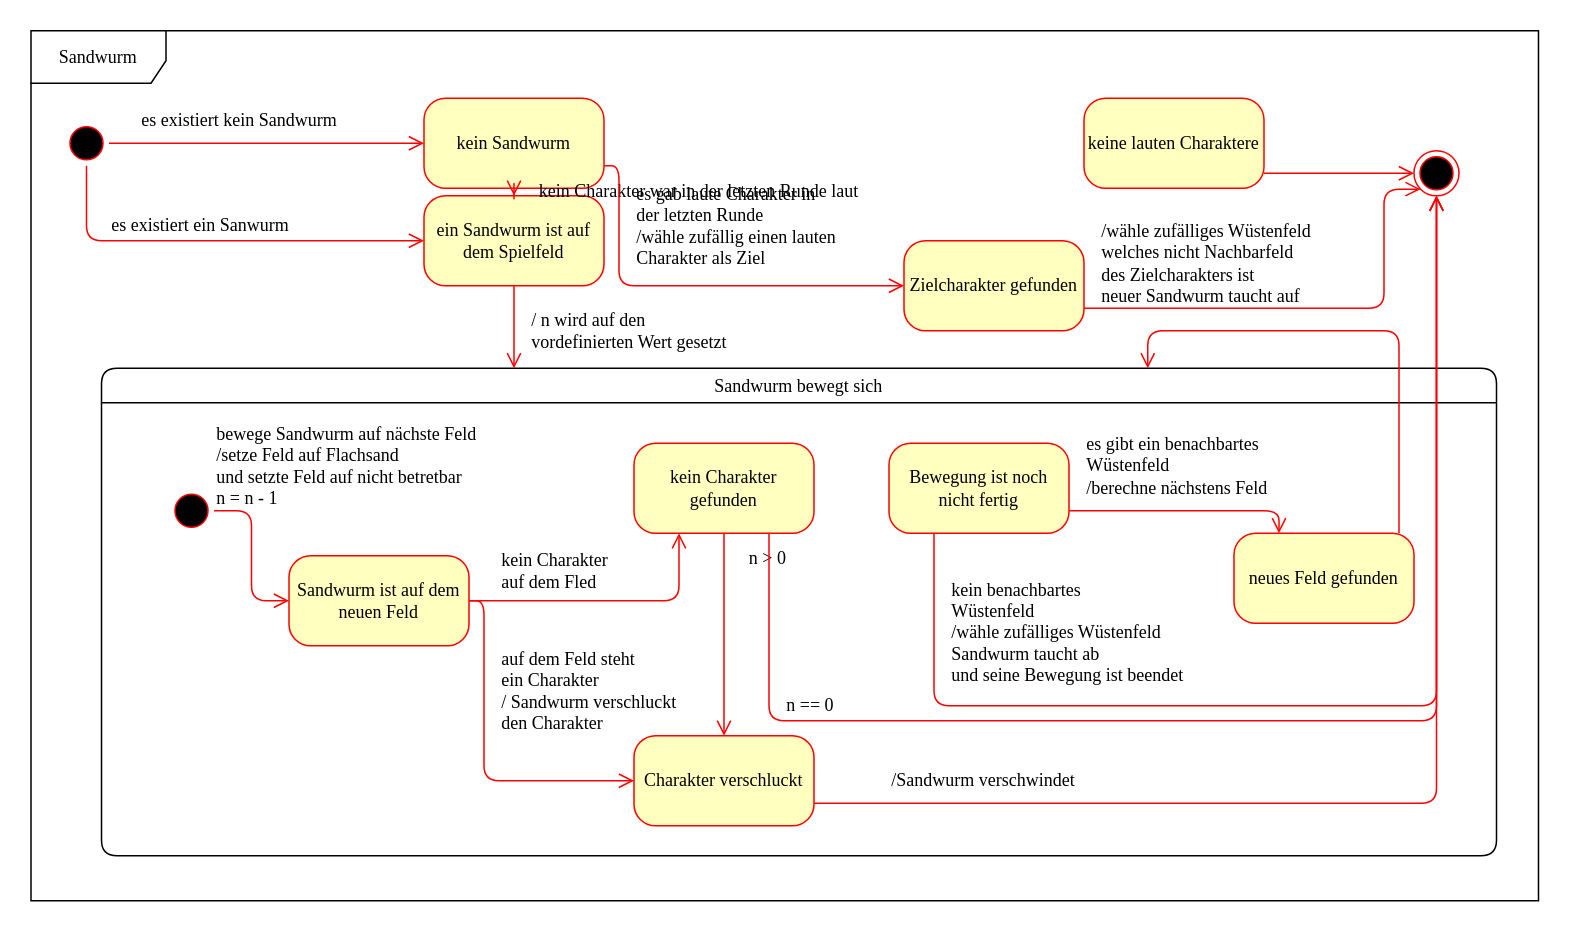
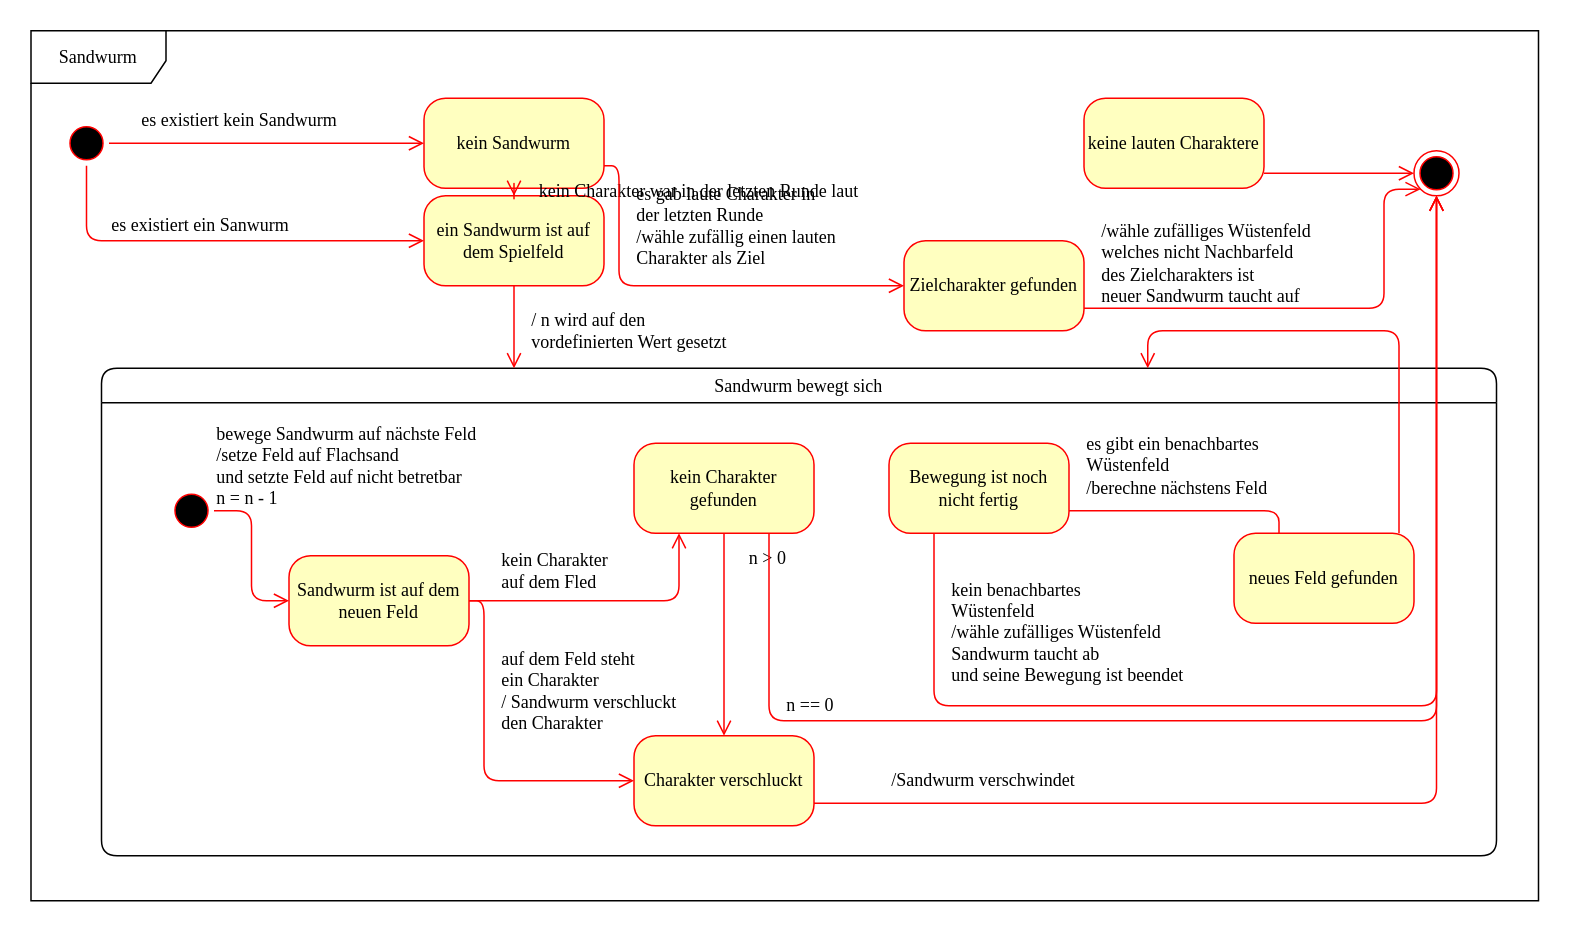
  <mxCell id="0" />
  <mxCell id="1" parent="0" />
  <mxCell id="2" value="Sandwurm" style="shape=umlFrame;whiteSpace=wrap;html=1;rounded=1;shadow=0;comic=0;labelBackgroundColor=none;strokeWidth=1;fontFamily=Verdana;fontSize=12;align=center;width=90;height=35;" parent="1" vertex="1"><mxGeometry x="20" y="20" width="1005" height="580" as="geometry" /></mxCell>
  <mxCell id="3" value="" style="ellipse;html=1;shape=startState;fillColor=#000000;strokeColor=#ff0000;rounded=1;shadow=0;comic=0;labelBackgroundColor=none;fontFamily=Verdana;fontSize=12;fontColor=#000000;align=center;direction=south;" parent="1" vertex="1"><mxGeometry x="42" y="80" width="30" height="30" as="geometry" /></mxCell>
  <mxCell id="4" value="ein Sandwurm ist auf dem Spielfeld" style="rounded=1;whiteSpace=wrap;html=1;arcSize=24;fillColor=#ffffc0;strokeColor=#ff0000;shadow=0;comic=0;labelBackgroundColor=none;fontFamily=Verdana;fontSize=12;fontColor=#000000;align=center;" parent="1" vertex="1"><mxGeometry x="282" y="130" width="120" height="60" as="geometry" /></mxCell>
  <mxCell id="5" value="kein Sandwurm" style="rounded=1;whiteSpace=wrap;html=1;arcSize=24;fillColor=#ffffc0;strokeColor=#ff0000;shadow=0;comic=0;labelBackgroundColor=none;fontFamily=Verdana;fontSize=12;fontColor=#000000;align=center;" parent="1" vertex="1"><mxGeometry x="282" y="65" width="120" height="60" as="geometry" /></mxCell>
  <mxCell id="6" value="Zielcharakter gefunden" style="rounded=1;whiteSpace=wrap;html=1;arcSize=24;fillColor=#ffffc0;strokeColor=#ff0000;shadow=0;comic=0;labelBackgroundColor=none;fontFamily=Verdana;fontSize=12;fontColor=#000000;align=center;" parent="1" vertex="1"><mxGeometry x="602" y="160" width="120" height="60" as="geometry" /></mxCell>
  <mxCell id="7" value="&lt;span style=&quot;font-weight: normal&quot;&gt;Sandwurm bewegt sich&lt;/span&gt;" style="swimlane;whiteSpace=wrap;html=1;rounded=1;shadow=0;comic=0;labelBackgroundColor=none;strokeWidth=1;fontFamily=Verdana;fontSize=12;align=center;startSize=23;" parent="1" vertex="1"><mxGeometry x="67" y="245" width="930" height="325" as="geometry" /></mxCell>
  <mxCell id="8" value="Sandwurm ist auf dem neuen Feld" style="rounded=1;whiteSpace=wrap;html=1;arcSize=24;fillColor=#ffffc0;strokeColor=#ff0000;shadow=0;comic=0;labelBackgroundColor=none;fontFamily=Verdana;fontSize=12;fontColor=#000000;align=center;" parent="7" vertex="1"><mxGeometry x="125" y="125" width="120" height="60" as="geometry" /></mxCell>
  <mxCell id="9" value="bewege Sandwurm auf nächste Feld&lt;br&gt;/setze Feld auf Flachsand&lt;br&gt;und setzte Feld auf nicht betretbar&lt;br&gt;n = n - 1" style="edgeStyle=elbowEdgeStyle;html=1;labelBackgroundColor=none;endArrow=open;endSize=8;strokeColor=#ff0000;fontFamily=Verdana;fontSize=12;align=left;" parent="7" source="10" target="8" edge="1"><mxGeometry x="-1" y="30" relative="1" as="geometry"><mxPoint as="offset" /></mxGeometry></mxCell>
  <mxCell id="10" value="" style="ellipse;html=1;shape=startState;fillColor=#000000;strokeColor=#ff0000;rounded=1;shadow=0;comic=0;labelBackgroundColor=none;fontFamily=Verdana;fontSize=12;fontColor=#000000;align=center;direction=south;" parent="7" vertex="1"><mxGeometry x="45" y="80" width="30" height="30" as="geometry" /></mxCell>
  <mxCell id="11" value="kein Charakter gefunden" style="rounded=1;whiteSpace=wrap;html=1;arcSize=24;fillColor=#ffffc0;strokeColor=#ff0000;shadow=0;comic=0;labelBackgroundColor=none;fontFamily=Verdana;fontSize=12;fontColor=#000000;align=center;" parent="7" vertex="1"><mxGeometry x="355" y="50" width="120" height="60" as="geometry" /></mxCell>
  <mxCell id="12" value="Bewegung ist noch nicht fertig" style="rounded=1;whiteSpace=wrap;html=1;arcSize=24;fillColor=#ffffc0;strokeColor=#ff0000;shadow=0;comic=0;labelBackgroundColor=none;fontFamily=Verdana;fontSize=12;fontColor=#000000;align=center;" parent="7" vertex="1"><mxGeometry x="525" y="50" width="120" height="60" as="geometry" /></mxCell>
  <mxCell id="13" value="kein Charakter &lt;br&gt;auf dem Fled" style="edgeStyle=elbowEdgeStyle;html=1;labelBackgroundColor=none;endArrow=open;endSize=8;strokeColor=#ff0000;fontFamily=Verdana;fontSize=12;align=left;entryX=0.25;entryY=1;entryDx=0;entryDy=0;" parent="7" source="8" target="11" edge="1"><mxGeometry x="-0.784" y="20" relative="1" as="geometry"><mxPoint x="485" y="90" as="sourcePoint" /><mxPoint x="685" y="105" as="targetPoint" /><Array as="points"><mxPoint x="385" y="155" /></Array><mxPoint as="offset" /></mxGeometry></mxCell>
  <mxCell id="14" value="n &amp;gt; 0" style="edgeStyle=orthogonalEdgeStyle;html=1;labelBackgroundColor=none;endArrow=open;endSize=8;strokeColor=#ff0000;fontFamily=Verdana;fontSize=12;align=left;" parent="7" source="11" target="23" edge="1"><mxGeometry x="-0.75" y="15" relative="1" as="geometry"><mxPoint x="555" y="-160" as="sourcePoint" /><mxPoint x="705" y="-160" as="targetPoint" /><mxPoint as="offset" /></mxGeometry></mxCell>
  <mxCell id="15" value="neues Feld gefunden" style="rounded=1;whiteSpace=wrap;html=1;arcSize=24;fillColor=#ffffc0;strokeColor=#ff0000;shadow=0;comic=0;labelBackgroundColor=none;fontFamily=Verdana;fontSize=12;fontColor=#000000;align=center;" parent="7" vertex="1"><mxGeometry x="755" y="110" width="120" height="60" as="geometry" /></mxCell>
  <mxCell id="16" value="" style="edgeStyle=orthogonalEdgeStyle;html=1;entryX=0.75;entryY=0;labelBackgroundColor=none;endArrow=open;endSize=8;strokeColor=#ff0000;fontFamily=Verdana;fontSize=12;align=left;entryDx=0;entryDy=0;" parent="7" source="15" target="7" edge="1"><mxGeometry x="0.817" y="-16" relative="1" as="geometry"><mxPoint x="555" y="-160" as="sourcePoint" /><mxPoint x="705" y="-160" as="targetPoint" /><Array as="points"><mxPoint x="865" y="-25" /><mxPoint x="698" y="-25" /></Array><mxPoint x="-13" y="6" as="offset" /></mxGeometry></mxCell>
- <mxCell id="17" value="es gibt ein benachbartes&lt;br&gt;Wüstenfeld&lt;br&gt;/berechne nächstens Feld" style="edgeStyle=elbowEdgeStyle;html=1;labelBackgroundColor=none;endArrow=open;endSize=8;strokeColor=#ff0000;fontFamily=Verdana;fontSize=12;align=left;exitX=1;exitY=0.75;exitDx=0;exitDy=0;" parent="7" source="12" target="15" edge="1"><mxGeometry x="-0.871" y="30" relative="1" as="geometry"><Array as="points"><mxPoint x="785" y="115" /></Array><mxPoint as="offset" /></mxGeometry></mxCell>
+ <mxCell id="17" value="es gibt ein benachbartes&lt;br&gt;Wüstenfeld&lt;br&gt;/berechne nächstens Feld" style="edgeStyle=elbowEdgeStyle;html=1;labelBackgroundColor=none;endArrow=none;endSize=8;strokeColor=#ff0000;fontFamily=Verdana;fontSize=12;align=left;exitX=1;exitY=0.75;exitDx=0;exitDy=0;" parent="7" source="12" target="15" edge="1"><mxGeometry x="-0.871" y="30" relative="1" as="geometry"><Array as="points"><mxPoint x="785" y="115" /></Array><mxPoint as="offset" /></mxGeometry></mxCell>
  <mxCell id="18" value="es existiert kein Sandwurm" style="edgeStyle=orthogonalEdgeStyle;html=1;labelBackgroundColor=none;endArrow=open;endSize=8;strokeColor=#ff0000;fontFamily=Verdana;fontSize=12;align=left;" parent="1" source="3" target="5" edge="1"><mxGeometry x="-0.809" y="15" relative="1" as="geometry"><mxPoint as="offset" /></mxGeometry></mxCell>
  <mxCell id="19" value="keine lauten Charaktere" style="rounded=1;whiteSpace=wrap;html=1;arcSize=24;fillColor=#ffffc0;strokeColor=#ff0000;shadow=0;comic=0;labelBackgroundColor=none;fontFamily=Verdana;fontSize=12;fontColor=#000000;align=center;" parent="1" vertex="1"><mxGeometry x="722" y="65" width="120" height="60" as="geometry" /></mxCell>
  <mxCell id="20" value="kein Charakter war in der letzten Runde laut" style="edgeStyle=orthogonalEdgeStyle;html=1;labelBackgroundColor=none;endArrow=open;endSize=8;strokeColor=#ff0000;fontFamily=Verdana;fontSize=12;align=left;" parent="1" source="5" target="4" edge="1"><mxGeometry x="-0.907" y="15" relative="1" as="geometry"><mxPoint x="252" y="-125" as="sourcePoint" /><mxPoint x="222" y="-115" as="targetPoint" /><mxPoint as="offset" /></mxGeometry></mxCell>
  <mxCell id="21" value="es existiert ein Sanwurm" style="edgeStyle=orthogonalEdgeStyle;html=1;labelBackgroundColor=none;endArrow=open;endSize=8;strokeColor=#ff0000;fontFamily=Verdana;fontSize=12;align=left;entryX=0;entryY=0.5;entryDx=0;entryDy=0;" parent="1" source="3" target="4" edge="1"><mxGeometry x="-0.527" y="10" relative="1" as="geometry"><mxPoint x="82" y="-115" as="sourcePoint" /><mxPoint x="222" y="-115" as="targetPoint" /><Array as="points"><mxPoint x="57" y="160" /></Array><mxPoint as="offset" /></mxGeometry></mxCell>
  <mxCell id="22" value="/ n wird auf den&lt;br&gt;vordefinierten Wert gesetzt" style="edgeStyle=orthogonalEdgeStyle;html=1;labelBackgroundColor=none;endArrow=open;endSize=8;strokeColor=#ff0000;fontFamily=Verdana;fontSize=12;align=left;" parent="1" source="4" target="7" edge="1"><mxGeometry x="0.091" y="10" relative="1" as="geometry"><mxPoint x="622" y="85" as="sourcePoint" /><mxPoint x="772" y="85" as="targetPoint" /><Array as="points"><mxPoint x="342" y="230" /><mxPoint x="342" y="230" /></Array><mxPoint as="offset" /></mxGeometry></mxCell>
  <mxCell id="23" value="Charakter verschluckt" style="rounded=1;whiteSpace=wrap;html=1;arcSize=24;fillColor=#ffffc0;strokeColor=#ff0000;shadow=0;comic=0;labelBackgroundColor=none;fontFamily=Verdana;fontSize=12;fontColor=#000000;align=center;" parent="1" vertex="1"><mxGeometry x="422" y="490" width="120" height="60" as="geometry" /></mxCell>
  <mxCell id="24" value="auf dem Feld steht&lt;br&gt;ein Charakter&lt;br&gt;/ Sandwurm verschluckt&lt;br&gt;den Charakter" style="edgeStyle=elbowEdgeStyle;html=1;labelBackgroundColor=none;endArrow=open;endSize=8;strokeColor=#ff0000;fontFamily=Verdana;fontSize=12;align=left;" parent="1" source="8" target="23" edge="1"><mxGeometry x="-0.391" y="10" relative="1" as="geometry"><mxPoint x="742" y="400" as="sourcePoint" /><mxPoint x="752" y="350" as="targetPoint" /><Array as="points"><mxPoint x="322" y="460" /></Array><mxPoint as="offset" /></mxGeometry></mxCell>
  <mxCell id="25" value="/Sandwurm verschwindet" style="edgeStyle=elbowEdgeStyle;html=1;labelBackgroundColor=none;endArrow=open;endSize=8;strokeColor=#ff0000;fontFamily=Verdana;fontSize=12;align=left;exitX=1;exitY=0.75;exitDx=0;exitDy=0;" parent="1" source="23" target="26" edge="1"><mxGeometry x="-0.878" y="15" relative="1" as="geometry"><mxPoint x="452" y="380" as="sourcePoint" /><mxPoint x="452" y="500" as="targetPoint" /><mxPoint as="offset" /><Array as="points"><mxPoint x="957" y="340" /></Array></mxGeometry></mxCell>
  <mxCell id="26" value="" style="ellipse;html=1;shape=endState;fillColor=#000000;strokeColor=#ff0000;rounded=1;shadow=0;comic=0;labelBackgroundColor=none;fontFamily=Verdana;fontSize=12;fontColor=#000000;align=center;" parent="1" vertex="1"><mxGeometry x="942" y="100" width="30" height="30" as="geometry" /></mxCell>
  <mxCell id="27" value="n == 0" style="edgeStyle=elbowEdgeStyle;html=1;labelBackgroundColor=none;endArrow=open;endSize=8;strokeColor=#ff0000;fontFamily=Verdana;fontSize=12;align=left;exitX=0.75;exitY=1;exitDx=0;exitDy=0;" parent="1" source="11" target="26" edge="1"><mxGeometry x="-0.707" y="10" relative="1" as="geometry"><mxPoint x="452" y="380" as="sourcePoint" /><mxPoint x="452" y="500" as="targetPoint" /><mxPoint as="offset" /><Array as="points"><mxPoint x="957" y="480" /></Array></mxGeometry></mxCell>
  <mxCell id="28" value="kein benachbartes&amp;nbsp;&lt;br&gt;Wüstenfeld&lt;br&gt;/wähle zufälliges Wüstenfeld&lt;br&gt;Sandwurm taucht ab&lt;br&gt;und seine Bewegung ist beendet" style="edgeStyle=orthogonalEdgeStyle;html=1;exitX=0.25;exitY=1;entryX=0.5;entryY=1;labelBackgroundColor=none;endArrow=open;endSize=8;strokeColor=#ff0000;fontFamily=Verdana;fontSize=12;align=left;entryDx=0;entryDy=0;exitDx=0;exitDy=0;" parent="1" source="12" target="26" edge="1"><mxGeometry x="-0.833" y="10" relative="1" as="geometry"><mxPoint x="622" y="85" as="sourcePoint" /><mxPoint x="772" y="85" as="targetPoint" /><Array as="points"><mxPoint x="622" y="470" /><mxPoint x="957" y="470" /></Array><mxPoint as="offset" /></mxGeometry></mxCell>
  <mxCell id="29" value="es gab laute Charakter in&lt;br&gt;der letzten Runde&lt;br&gt;/wähle zufällig einen lauten&lt;br&gt;Charakter als Ziel&lt;br&gt;" style="edgeStyle=orthogonalEdgeStyle;html=1;labelBackgroundColor=none;endArrow=open;endSize=8;strokeColor=#ff0000;fontFamily=Verdana;fontSize=12;align=left;exitX=1;exitY=0.75;exitDx=0;exitDy=0;" parent="1" source="5" target="6" edge="1"><mxGeometry x="-0.643" y="10" relative="1" as="geometry"><mxPoint x="412" y="-115" as="sourcePoint" /><mxPoint x="842" y="-115" as="targetPoint" /><mxPoint as="offset" /><Array as="points"><mxPoint x="412" y="110" /><mxPoint x="412" y="190" /></Array></mxGeometry></mxCell>
  <mxCell id="30" value="" style="edgeStyle=orthogonalEdgeStyle;html=1;labelBackgroundColor=none;endArrow=open;endSize=8;strokeColor=#ff0000;fontFamily=Verdana;fontSize=12;align=left;" parent="1" source="19" target="26" edge="1"><mxGeometry x="0.817" y="-16" relative="1" as="geometry"><mxPoint x="942" y="365" as="sourcePoint" /><mxPoint x="774.5" y="255" as="targetPoint" /><Array as="points"><mxPoint x="892" y="115" /></Array><mxPoint x="-13" y="6" as="offset" /></mxGeometry></mxCell>
  <mxCell id="31" value="/wähle zufälliges Wüstenfeld&lt;br&gt;welches nicht Nachbarfeld&lt;br&gt;des Zielcharakters ist&lt;br&gt;neuer Sandwurm taucht auf" style="edgeStyle=orthogonalEdgeStyle;html=1;labelBackgroundColor=none;endArrow=open;endSize=8;strokeColor=#ff0000;fontFamily=Verdana;fontSize=12;align=left;exitX=1;exitY=0.75;exitDx=0;exitDy=0;entryX=0;entryY=1;entryDx=0;entryDy=0;" parent="1" source="6" target="26" edge="1"><mxGeometry x="-0.931" y="30" relative="1" as="geometry"><mxPoint x="762" y="-120" as="sourcePoint" /><mxPoint x="762" y="175" as="targetPoint" /><Array as="points"><mxPoint x="922" y="205" /><mxPoint x="922" y="126" /></Array><mxPoint as="offset" /></mxGeometry></mxCell>
